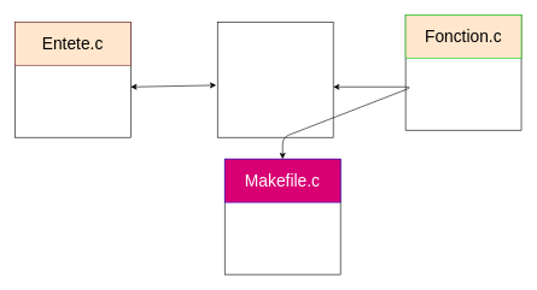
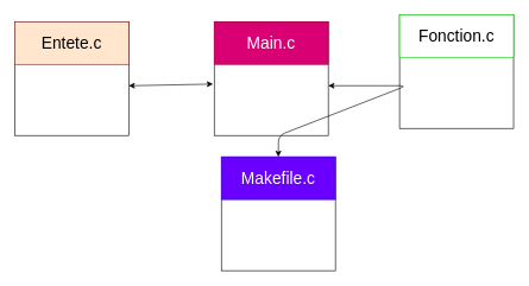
  <mxCell id="0" />
  <mxCell id="1" parent="0" />
  <mxCell id="2" value="" style="whiteSpace=wrap;html=1;aspect=fixed;" vertex="1" parent="1"><mxGeometry x="20" y="30" width="160" height="160" as="geometry" /></mxCell>
  <mxCell id="3" value="&lt;font style=&quot;font-size: 23px;&quot;&gt;Entete.c&lt;/font&gt;" style="rounded=0;whiteSpace=wrap;html=1;strokeColor=#742525;fillColor=#ffe6cc;" vertex="1" parent="1"><mxGeometry x="20" y="30" width="160" height="60" as="geometry" /></mxCell>
  <mxCell id="4" value="" style="whiteSpace=wrap;html=1;aspect=fixed;" vertex="1" parent="1"><mxGeometry x="560" y="20" width="160" height="160" as="geometry" /></mxCell>
- <mxCell id="5" value="&lt;font style=&quot;font-size: 23px;&quot;&gt;Fonction.c&lt;/font&gt;" style="rounded=0;whiteSpace=wrap;html=1;strokeColor=#00CC00;fillColor=#ffe6cc;" vertex="1" parent="1"><mxGeometry x="560" y="20" width="160" height="60" as="geometry" /></mxCell>
+ <mxCell id="5" value="&lt;font style=&quot;font-size: 23px;&quot;&gt;Fonction.c&lt;/font&gt;" style="rounded=0;whiteSpace=wrap;html=1;strokeColor=#00CC00;" vertex="1" parent="1"><mxGeometry x="560" y="20" width="160" height="60" as="geometry" /></mxCell>
  <mxCell id="6" value="" style="whiteSpace=wrap;html=1;aspect=fixed;" vertex="1" parent="1"><mxGeometry x="300" y="30" width="160" height="160" as="geometry" /></mxCell>
+ <mxCell id="7" value="&lt;span style=&quot;font-size: 23px;&quot;&gt;Main.c&lt;/span&gt;" style="rounded=0;whiteSpace=wrap;html=1;fillColor=#d80073;fontColor=#ffffff;strokeColor=#A50040;" vertex="1" parent="1"><mxGeometry x="300" y="30" width="160" height="60" as="geometry" /></mxCell>
  <mxCell id="8" value="" style="whiteSpace=wrap;html=1;aspect=fixed;" vertex="1" parent="1"><mxGeometry x="310" y="220" width="160" height="160" as="geometry" /></mxCell>
- <mxCell id="9" value="&lt;font style=&quot;font-size: 23px;&quot;&gt;Makefile.c&lt;/font&gt;" style="rounded=0;whiteSpace=wrap;html=1;fillColor=#d80073;fontColor=#ffffff;strokeColor=#3700CC;" vertex="1" parent="1"><mxGeometry x="310" y="220" width="160" height="60" as="geometry" /></mxCell>
+ <mxCell id="9" value="&lt;font style=&quot;font-size: 23px;&quot;&gt;Makefile.c&lt;/font&gt;" style="rounded=0;whiteSpace=wrap;html=1;fillColor=#6a00ff;fontColor=#ffffff;strokeColor=#3700CC;" vertex="1" parent="1"><mxGeometry x="310" y="220" width="160" height="60" as="geometry" /></mxCell>
  <mxCell id="10" value="" style="endArrow=classic;startArrow=classic;html=1;fontSize=23;entryX=-0.011;entryY=0.548;entryDx=0;entryDy=0;entryPerimeter=0;exitX=1;exitY=0.563;exitDx=0;exitDy=0;exitPerimeter=0;" edge="1" parent="1" source="2" target="6"><mxGeometry width="50" height="50" relative="1" as="geometry"><mxPoint x="340" y="180" as="sourcePoint" /><mxPoint x="390" y="130" as="targetPoint" /></mxGeometry></mxCell>
  <mxCell id="11" value="" style="endArrow=classic;startArrow=classic;html=1;fontSize=23;entryX=0.5;entryY=0;entryDx=0;entryDy=0;" edge="1" parent="1" target="9"><mxGeometry width="50" height="50" relative="1" as="geometry"><mxPoint x="460" y="120" as="sourcePoint" /><mxPoint x="308.24" y="127.68" as="targetPoint" /><Array as="points"><mxPoint x="570" y="120" /><mxPoint x="390" y="190" /></Array></mxGeometry></mxCell>
